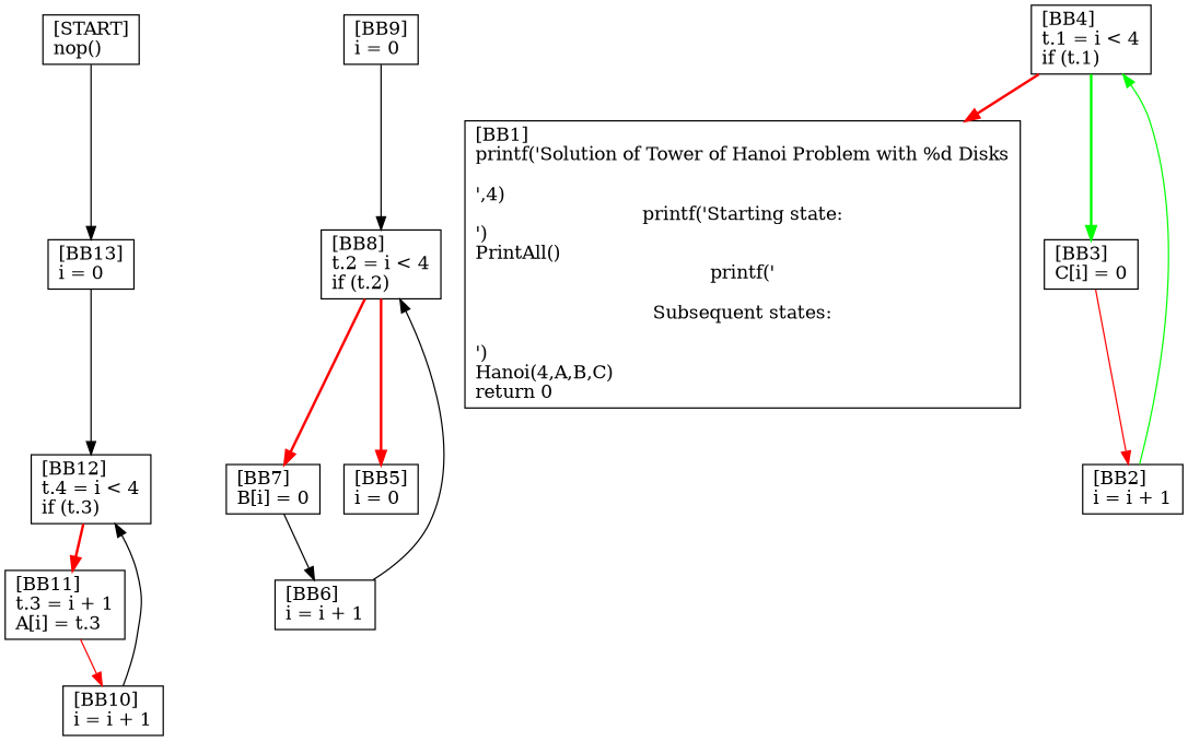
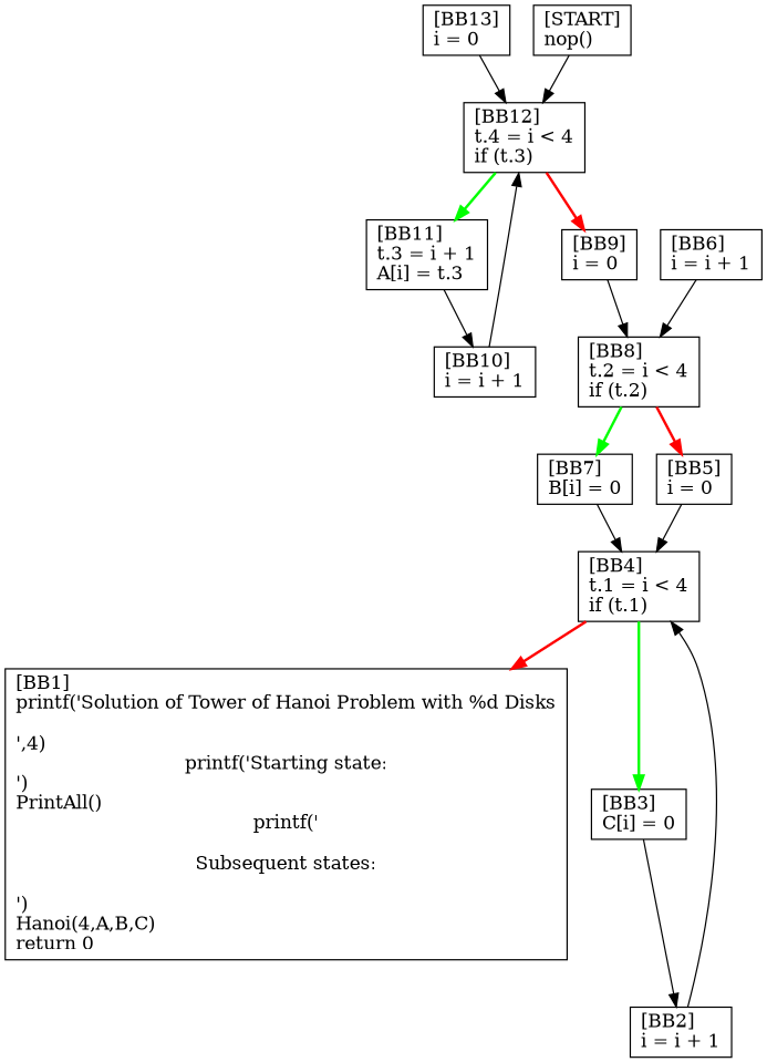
  digraph {
    node [shape=box]
    n1 [label="[BB13]\li = 0\l"]
    n2 [label="[BB12]\lt.4 = i < 4\lif (t.3)\l"]
    n3 [label="[BB11]\lt.3 = i + 1\lA[i] = t.3\l"]
    n4 [label="[BB9]\li = 0\l"]
    n5 [label="[BB10]\li = i + 1\l"]
    n6 [label="[BB8]\lt.2 = i < 4\lif (t.2)\l"]
    n7 [label="[BB7]\lB[i] = 0\l"]
    n8 [label="[BB5]\li = 0\l"]
    n9 [label="[BB6]\li = i + 1\l"]
    n10 [label="[BB4]\lt.1 = i < 4\lif (t.1)\l"]
    n11 [label="[BB1]\lprintf('Solution of Tower of Hanoi Problem with %d Disks\n\n',4)\lprintf('Starting state:\n')\lPrintAll()\lprintf('\n\nSubsequent states:\n\n')\lHanoi(4,A,B,C)\lreturn 0\l"]
    n12 [label="[START]\lnop()\l"]
    n13 [label="[BB2]\li = i + 1\l"]
    n14 [label="[BB3]\lC[i] = 0\l"]
    n1 -> n2
-   n2 -> n3 [color=red penwidth=2]
-   n3 -> n5 [color=red]
+   n2 -> n3 [color=green penwidth=2]
+   n2 -> n4 [color=red penwidth=2]
+   n3 -> n5
    n4 -> n6
    n5 -> n2
-   n6 -> n7 [color=red penwidth=2]
+   n6 -> n7 [color=green penwidth=2]
    n6 -> n8 [color=red penwidth=2]
-   n7 -> n9
+   n7 -> n10
+   n8 -> n10
    n9 -> n6
    n10 -> n11 [color=red penwidth=2]
    n10 -> n14 [color=green penwidth=2]
-   n12 -> n1
-   n13 -> n10 [color=green]
-   n14 -> n13 [color=red]
+   n12 -> n2
+   n13 -> n10
+   n14 -> n13
  }
